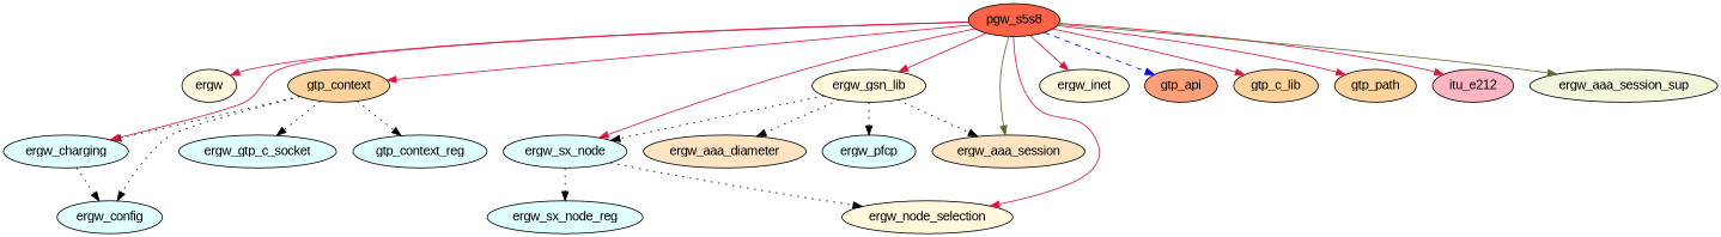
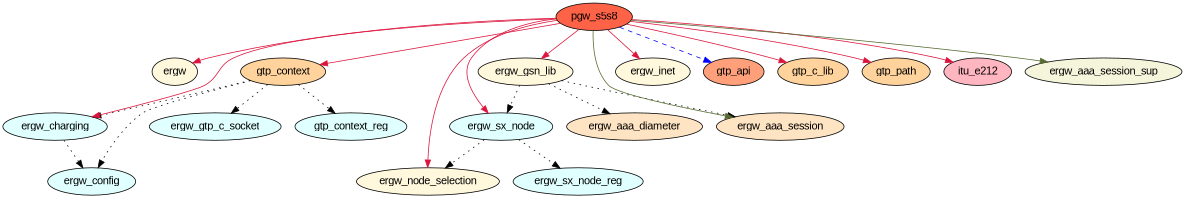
  digraph {
    fontname="Liberation Sans"
    node [fillcolor=lightcyan fontname="Liberation Sans" shape=oval style=filled]
    edge [color=black fontname="Liberation Sans" style=solid]
    ergw [fillcolor=cornsilk]
    ergw_charging
    ergw_config
    ergw_gsn_lib [fillcolor=cornsilk]
    ergw_gtp_c_socket
    ergw_inet [fillcolor=cornsilk]
    ergw_node_selection [fillcolor=cornsilk]
-   ergw_pfcp
    ergw_sx_node
    ergw_sx_node_reg
    gtp_api [fillcolor=lightsalmon]
    gtp_c_lib [fillcolor=burlywood1]
    gtp_context [fillcolor=burlywood1]
    gtp_context_reg
    gtp_path [fillcolor=burlywood1]
    itu_e212 [fillcolor=lightpink]
    pgw_s5s8 [fillcolor=tomato]
    ergw_aaa_session_sup [fillcolor=beige]
    ergw_aaa_session [fillcolor=bisque]
    ergw_aaa_diameter [fillcolor=bisque]
    subgraph sub_1 {
      ergw
      ergw_charging
      ergw_config
      ergw_gsn_lib
      ergw_gtp_c_socket
      ergw_inet
      ergw_node_selection
-     ergw_pfcp
      ergw_sx_node
      ergw_sx_node_reg
      gtp_api
      gtp_c_lib
      gtp_context
      gtp_context_reg
      gtp_path
      itu_e212
      pgw_s5s8
      ergw_aaa_session_sup
      ergw_aaa_session
      ergw_aaa_diameter
    }
    ergw_charging -> ergw_config [style=dotted]
-   ergw_gsn_lib -> ergw_pfcp [style=dotted]
    ergw_gsn_lib -> ergw_sx_node [style=dotted]
    ergw_gsn_lib -> ergw_aaa_session [style=dotted]
    ergw_gsn_lib -> ergw_aaa_diameter [style=dotted]
    ergw_sx_node -> ergw_node_selection [style=dotted]
    ergw_sx_node -> ergw_sx_node_reg [style=dotted]
    gtp_context -> ergw_charging [style=dotted]
    gtp_context -> ergw_config [style=dotted]
    gtp_context -> ergw_gtp_c_socket [style=dotted]
    gtp_context -> gtp_context_reg [style=dotted]
    pgw_s5s8 -> ergw [color=crimson]
    pgw_s5s8 -> ergw_charging [color=crimson]
    pgw_s5s8 -> ergw_gsn_lib [color=crimson]
    pgw_s5s8 -> ergw_inet [color=crimson]
    pgw_s5s8 -> ergw_node_selection [color=crimson]
    pgw_s5s8 -> ergw_sx_node [color=crimson]
    pgw_s5s8 -> gtp_api [color=blue style=dashed]
    pgw_s5s8 -> gtp_c_lib [color=crimson]
    pgw_s5s8 -> gtp_context [color=crimson]
    pgw_s5s8 -> gtp_path [color=crimson]
    pgw_s5s8 -> itu_e212 [color=crimson]
    pgw_s5s8 -> ergw_aaa_session_sup [color=darkolivegreen]
    pgw_s5s8 -> ergw_aaa_session [color=darkolivegreen]
  }
